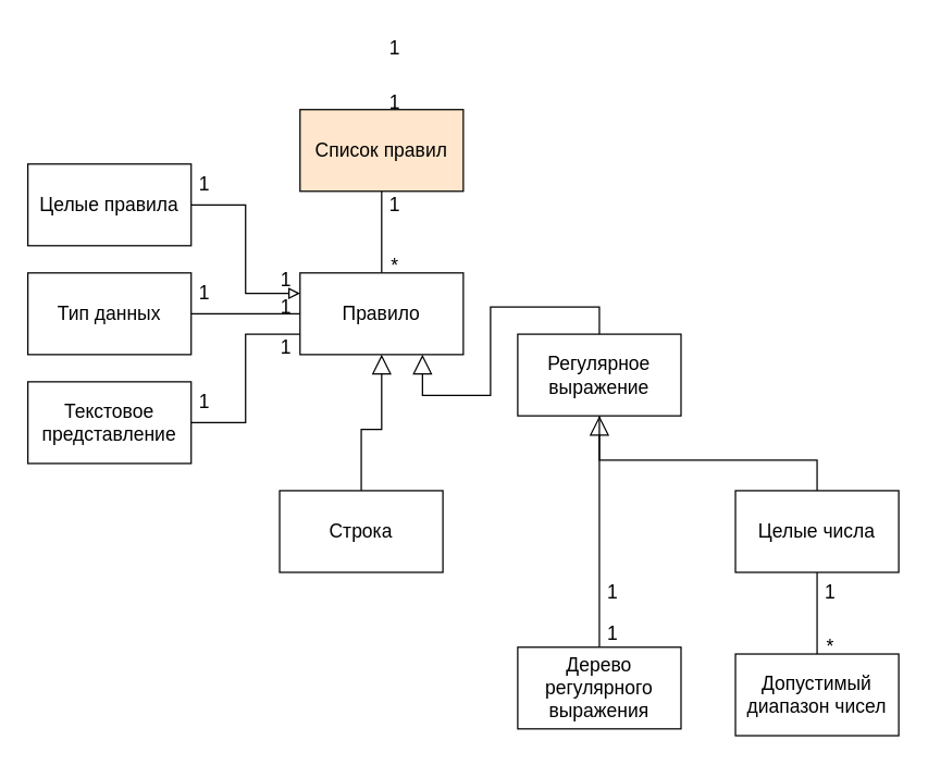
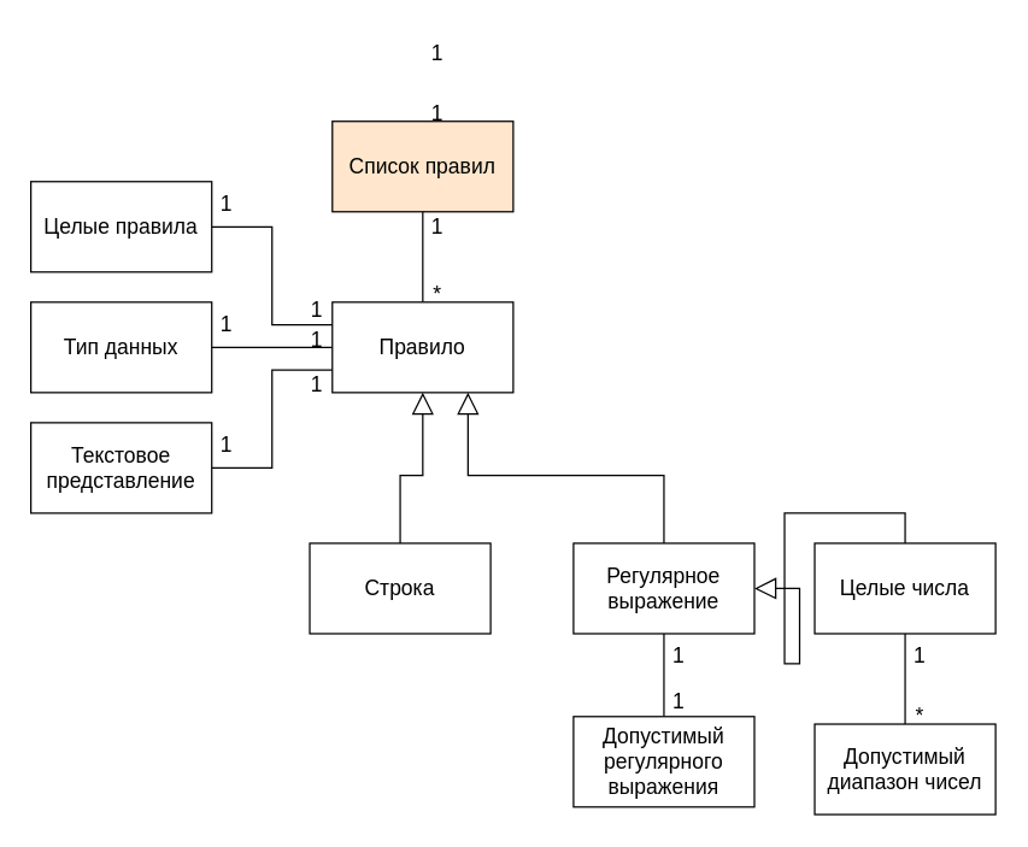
  <mxCell id="0" />
  <mxCell id="1" parent="0" />
  <mxCell id="2" style="edgeStyle=orthogonalEdgeStyle;rounded=0;orthogonalLoop=1;jettySize=auto;html=1;exitX=0.5;exitY=1;exitDx=0;exitDy=0;entryX=0.5;entryY=0;entryDx=0;entryDy=0;endArrow=none;endFill=0;fontSize=14;" parent="1" source="3" target="4" edge="1"><mxGeometry relative="1" as="geometry" /></mxCell>
  <mxCell id="3" value="Список правил" style="rounded=0;whiteSpace=wrap;html=1;fontSize=14;fillColor=#ffe6cc;" parent="1" vertex="1"><mxGeometry x="220" y="80" width="120" height="60" as="geometry" /></mxCell>
  <mxCell id="4" value="Правило" style="rounded=0;whiteSpace=wrap;html=1;fontSize=14;" parent="1" vertex="1"><mxGeometry x="220" y="200" width="120" height="60" as="geometry" /></mxCell>
- <mxCell id="5" style="edgeStyle=orthogonalEdgeStyle;rounded=0;orthogonalLoop=1;jettySize=auto;html=1;exitX=1;exitY=0.5;exitDx=0;exitDy=0;entryX=0;entryY=0.25;entryDx=0;entryDy=0;endArrow=block;endFill=0;fontSize=14;" parent="1" source="6" target="4" edge="1"><mxGeometry relative="1" as="geometry" /></mxCell>
+ <mxCell id="5" style="edgeStyle=orthogonalEdgeStyle;rounded=0;orthogonalLoop=1;jettySize=auto;html=1;exitX=1;exitY=0.5;exitDx=0;exitDy=0;entryX=0;entryY=0.25;entryDx=0;entryDy=0;endArrow=none;endFill=0;fontSize=14;" parent="1" source="6" target="4" edge="1"><mxGeometry relative="1" as="geometry" /></mxCell>
  <mxCell id="6" value="Целые правила" style="rounded=0;whiteSpace=wrap;html=1;fontSize=14;" parent="1" vertex="1"><mxGeometry x="20" y="120" width="120" height="60" as="geometry" /></mxCell>
  <mxCell id="7" style="edgeStyle=orthogonalEdgeStyle;rounded=0;orthogonalLoop=1;jettySize=auto;html=1;exitX=1;exitY=0.5;exitDx=0;exitDy=0;entryX=0;entryY=0.5;entryDx=0;entryDy=0;endArrow=none;endFill=0;fontSize=14;" parent="1" source="8" target="4" edge="1"><mxGeometry relative="1" as="geometry" /></mxCell>
  <mxCell id="8" value="Тип данных" style="rounded=0;whiteSpace=wrap;html=1;fontSize=14;" parent="1" vertex="1"><mxGeometry x="20" y="200" width="120" height="60" as="geometry" /></mxCell>
  <mxCell id="9" style="edgeStyle=orthogonalEdgeStyle;rounded=0;orthogonalLoop=1;jettySize=auto;html=1;exitX=1;exitY=0.5;exitDx=0;exitDy=0;entryX=0;entryY=0.75;entryDx=0;entryDy=0;endArrow=none;endFill=0;fontSize=14;" parent="1" source="10" target="4" edge="1"><mxGeometry relative="1" as="geometry" /></mxCell>
  <mxCell id="10" value="Текстовое представление" style="rounded=0;whiteSpace=wrap;html=1;fontSize=14;" parent="1" vertex="1"><mxGeometry x="20" y="280" width="120" height="60" as="geometry" /></mxCell>
  <mxCell id="11" style="edgeStyle=orthogonalEdgeStyle;rounded=0;orthogonalLoop=1;jettySize=auto;html=1;exitX=0.5;exitY=0;exitDx=0;exitDy=0;entryX=0.5;entryY=1;entryDx=0;entryDy=0;endArrow=block;endFill=0;fontSize=14;endSize=12;" parent="1" source="12" target="4" edge="1"><mxGeometry relative="1" as="geometry" /></mxCell>
  <mxCell id="12" value="Строка" style="rounded=0;whiteSpace=wrap;html=1;fontSize=14;" parent="1" vertex="1"><mxGeometry x="205" y="360" width="120" height="60" as="geometry" /></mxCell>
  <mxCell id="13" style="edgeStyle=orthogonalEdgeStyle;rounded=0;orthogonalLoop=1;jettySize=auto;html=1;exitX=0.5;exitY=0;exitDx=0;exitDy=0;entryX=0.75;entryY=1;entryDx=0;entryDy=0;endArrow=block;endFill=0;fontSize=14;endSize=12;" parent="1" source="14" target="4" edge="1"><mxGeometry relative="1" as="geometry" /></mxCell>
- <mxCell id="14" value="Регулярное выражение" style="rounded=0;whiteSpace=wrap;html=1;fontSize=14;" parent="1" vertex="1"><mxGeometry x="380" y="245" width="120" height="60" as="geometry" /></mxCell>
+ <mxCell id="14" value="Регулярное выражение" style="rounded=0;whiteSpace=wrap;html=1;fontSize=14;" parent="1" vertex="1"><mxGeometry x="380" y="360" width="120" height="60" as="geometry" /></mxCell>
  <mxCell id="15" style="edgeStyle=orthogonalEdgeStyle;rounded=0;orthogonalLoop=1;jettySize=auto;html=1;exitX=0.5;exitY=0;exitDx=0;exitDy=0;endArrow=block;endFill=0;fontSize=14;endSize=12;" parent="1" source="16" target="14" edge="1"><mxGeometry relative="1" as="geometry" /></mxCell>
  <mxCell id="16" value="Целые числа" style="rounded=0;whiteSpace=wrap;html=1;fontSize=14;" parent="1" vertex="1"><mxGeometry x="540" y="360" width="120" height="60" as="geometry" /></mxCell>
  <mxCell id="17" style="edgeStyle=orthogonalEdgeStyle;rounded=0;orthogonalLoop=1;jettySize=auto;html=1;exitX=0.5;exitY=0;exitDx=0;exitDy=0;entryX=0.5;entryY=1;entryDx=0;entryDy=0;endArrow=none;endFill=0;fontSize=14;" parent="1" source="18" target="14" edge="1"><mxGeometry relative="1" as="geometry" /></mxCell>
- <mxCell id="18" value="Дерево регулярного выражения" style="rounded=0;whiteSpace=wrap;html=1;fontSize=14;" parent="1" vertex="1"><mxGeometry x="380" y="475" width="120" height="60" as="geometry" /></mxCell>
+ <mxCell id="18" value="Допустимый регулярного выражения" style="rounded=0;whiteSpace=wrap;html=1;fontSize=14;" parent="1" vertex="1"><mxGeometry x="380" y="475" width="120" height="60" as="geometry" /></mxCell>
  <mxCell id="19" style="edgeStyle=orthogonalEdgeStyle;rounded=0;orthogonalLoop=1;jettySize=auto;html=1;exitX=0.5;exitY=0;exitDx=0;exitDy=0;entryX=0.5;entryY=1;entryDx=0;entryDy=0;endArrow=none;endFill=0;fontSize=14;" parent="1" source="20" target="16" edge="1"><mxGeometry relative="1" as="geometry" /></mxCell>
  <mxCell id="20" value="Допустимый диапазон чисел" style="rounded=0;whiteSpace=wrap;html=1;fontSize=14;" parent="1" vertex="1"><mxGeometry x="540" y="480" width="120" height="60" as="geometry" /></mxCell>
  <mxCell id="21" value="1" style="text;html=1;align=center;verticalAlign=middle;whiteSpace=wrap;rounded=0;fontSize=14;" parent="1" vertex="1"><mxGeometry x="260" y="20" width="60" height="30" as="geometry" /></mxCell>
  <mxCell id="22" value="1" style="text;html=1;align=center;verticalAlign=middle;whiteSpace=wrap;rounded=0;fontSize=14;" parent="1" vertex="1"><mxGeometry x="260" y="60" width="60" height="30" as="geometry" /></mxCell>
  <mxCell id="23" value="1" style="text;html=1;align=center;verticalAlign=middle;whiteSpace=wrap;rounded=0;fontSize=14;" parent="1" vertex="1"><mxGeometry x="260" y="135" width="60" height="30" as="geometry" /></mxCell>
  <mxCell id="24" value="*" style="text;html=1;align=center;verticalAlign=middle;whiteSpace=wrap;rounded=0;fontSize=14;" parent="1" vertex="1"><mxGeometry x="260" y="180" width="60" height="30" as="geometry" /></mxCell>
  <mxCell id="25" value="1" style="text;html=1;align=center;verticalAlign=middle;whiteSpace=wrap;rounded=0;fontSize=14;" parent="1" vertex="1"><mxGeometry x="120" y="120" width="60" height="30" as="geometry" /></mxCell>
  <mxCell id="26" value="1" style="text;html=1;align=center;verticalAlign=middle;whiteSpace=wrap;rounded=0;fontSize=14;" parent="1" vertex="1"><mxGeometry x="120" y="200" width="60" height="30" as="geometry" /></mxCell>
  <mxCell id="27" value="1" style="text;html=1;align=center;verticalAlign=middle;whiteSpace=wrap;rounded=0;fontSize=14;" parent="1" vertex="1"><mxGeometry x="120" y="280" width="60" height="30" as="geometry" /></mxCell>
  <mxCell id="28" value="1" style="text;html=1;align=center;verticalAlign=middle;whiteSpace=wrap;rounded=0;fontSize=14;" parent="1" vertex="1"><mxGeometry x="180" y="190" width="60" height="30" as="geometry" /></mxCell>
  <mxCell id="29" value="1" style="text;html=1;align=center;verticalAlign=middle;whiteSpace=wrap;rounded=0;fontSize=14;" parent="1" vertex="1"><mxGeometry x="180" y="210" width="60" height="30" as="geometry" /></mxCell>
  <mxCell id="30" value="1" style="text;html=1;align=center;verticalAlign=middle;whiteSpace=wrap;rounded=0;fontSize=14;" parent="1" vertex="1"><mxGeometry x="180" y="240" width="60" height="30" as="geometry" /></mxCell>
  <mxCell id="31" value="1" style="text;html=1;align=center;verticalAlign=middle;whiteSpace=wrap;rounded=0;fontSize=14;" parent="1" vertex="1"><mxGeometry x="420" y="420" width="60" height="30" as="geometry" /></mxCell>
  <mxCell id="32" value="1" style="text;html=1;align=center;verticalAlign=middle;whiteSpace=wrap;rounded=0;fontSize=14;" parent="1" vertex="1"><mxGeometry x="420" y="450" width="60" height="30" as="geometry" /></mxCell>
  <mxCell id="33" value="1" style="text;html=1;align=center;verticalAlign=middle;whiteSpace=wrap;rounded=0;fontSize=14;" parent="1" vertex="1"><mxGeometry x="580" y="420" width="60" height="30" as="geometry" /></mxCell>
  <mxCell id="34" value="*" style="text;html=1;align=center;verticalAlign=middle;whiteSpace=wrap;rounded=0;fontSize=14;" parent="1" vertex="1"><mxGeometry x="580" y="460" width="60" height="30" as="geometry" /></mxCell>
